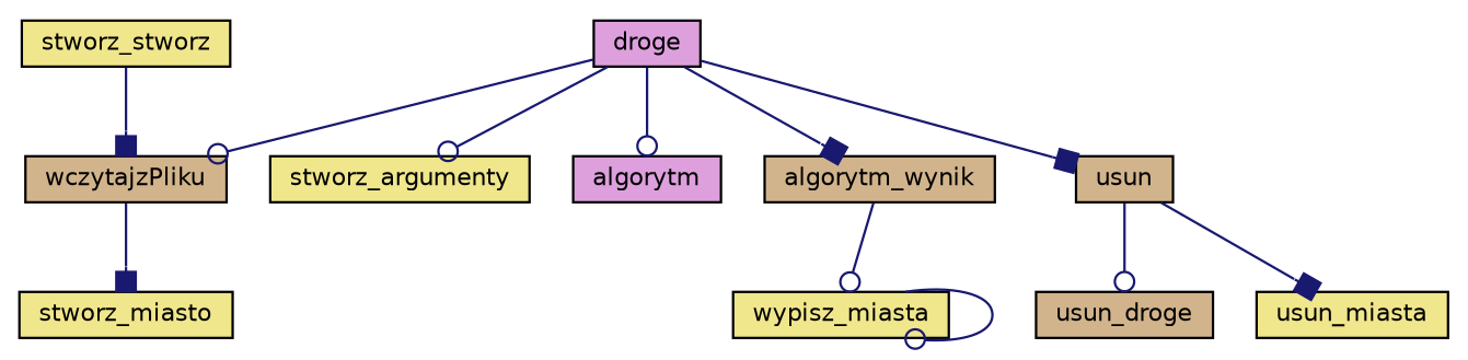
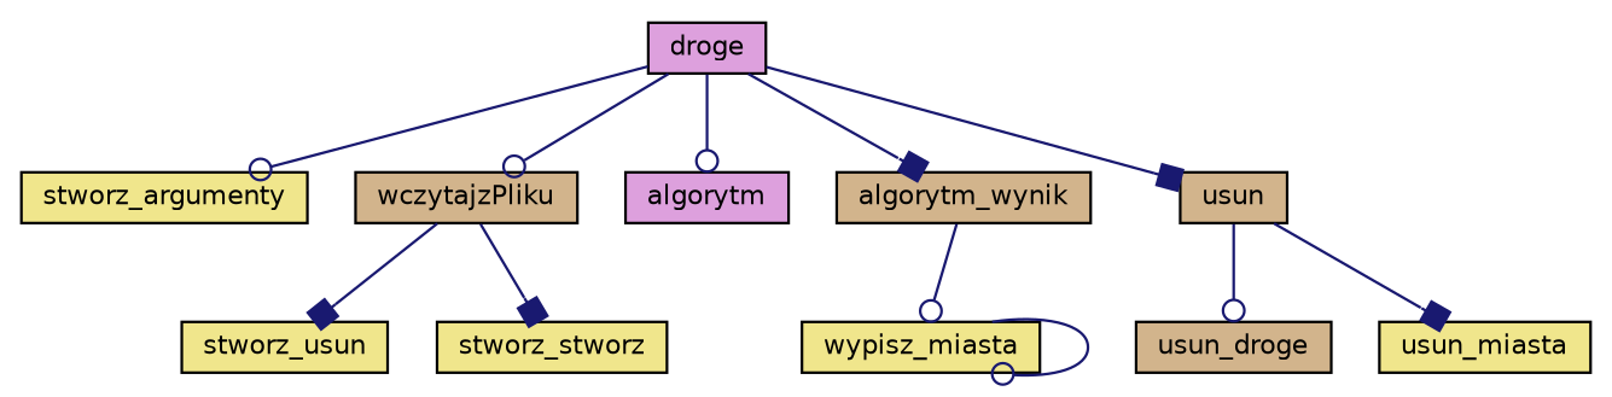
  digraph {
    rankdir=TB
    node [color=black fillcolor=khaki fontname=Helvetica fontsize=10 shape=record style=filled]
    edge [arrowhead=odot color=midnightblue fontname=Helvetica fontsize=10 labelfontname=Helvetica labelfontsize=10 style=solid]
    n1 [fillcolor=plum fontcolor=black height=0.2 label=droge width=0.4]
    n2 [height=0.2 label=stworz_argumenty width=0.4]
    n3 [fillcolor=tan height=0.2 label=wczytajzPliku width=0.4]
    n4 [fillcolor=plum height=0.2 label=algorytm width=0.4]
    n5 [fillcolor=tan height=0.2 label=algorytm_wynik width=0.4]
    n6 [fillcolor=tan height=0.2 label=usun width=0.4]
-   n7 [height=0.2 label=stworz_miasto width=0.4]
+   n7 [height=0.2 label=stworz_usun width=0.4]
    n8 [height=0.2 label=stworz_stworz width=0.4]
    n9 [height=0.2 label=wypisz_miasta width=0.4]
    n10 [fillcolor=tan height=0.2 label=usun_droge width=0.4]
    n11 [height=0.2 label=usun_miasta width=0.4]
    n1 -> n2
    n1 -> n3
    n1 -> n4
    n1 -> n5 [arrowhead=box]
    n1 -> n6 [arrowhead=box]
    n3 -> n7 [arrowhead=box]
-   n8 -> n3 [arrowhead=box]
+   n3 -> n8 [arrowhead=box]
    n5 -> n9
    n6 -> n10
    n6 -> n11 [arrowhead=box]
    n9 -> n9
  }
